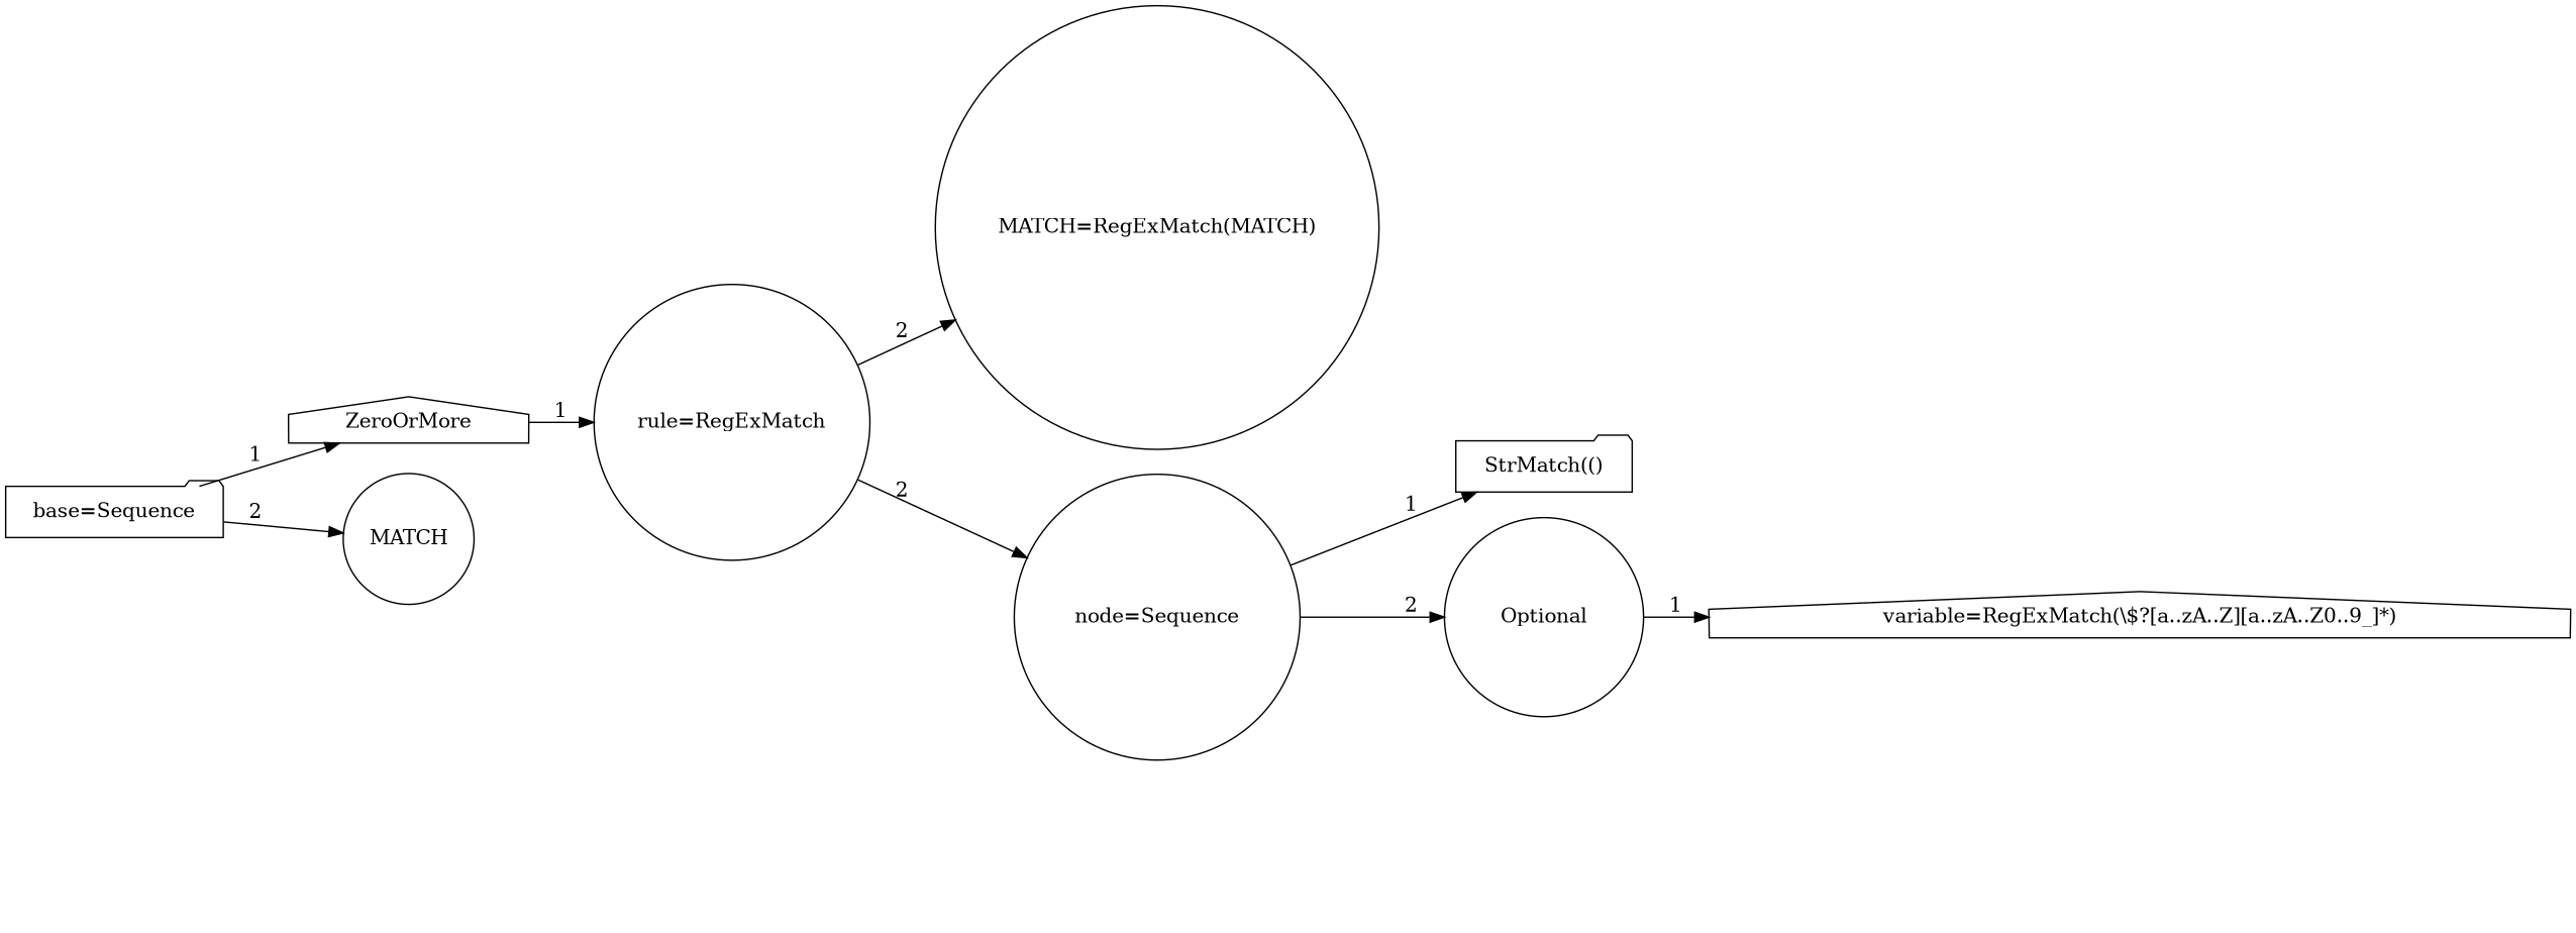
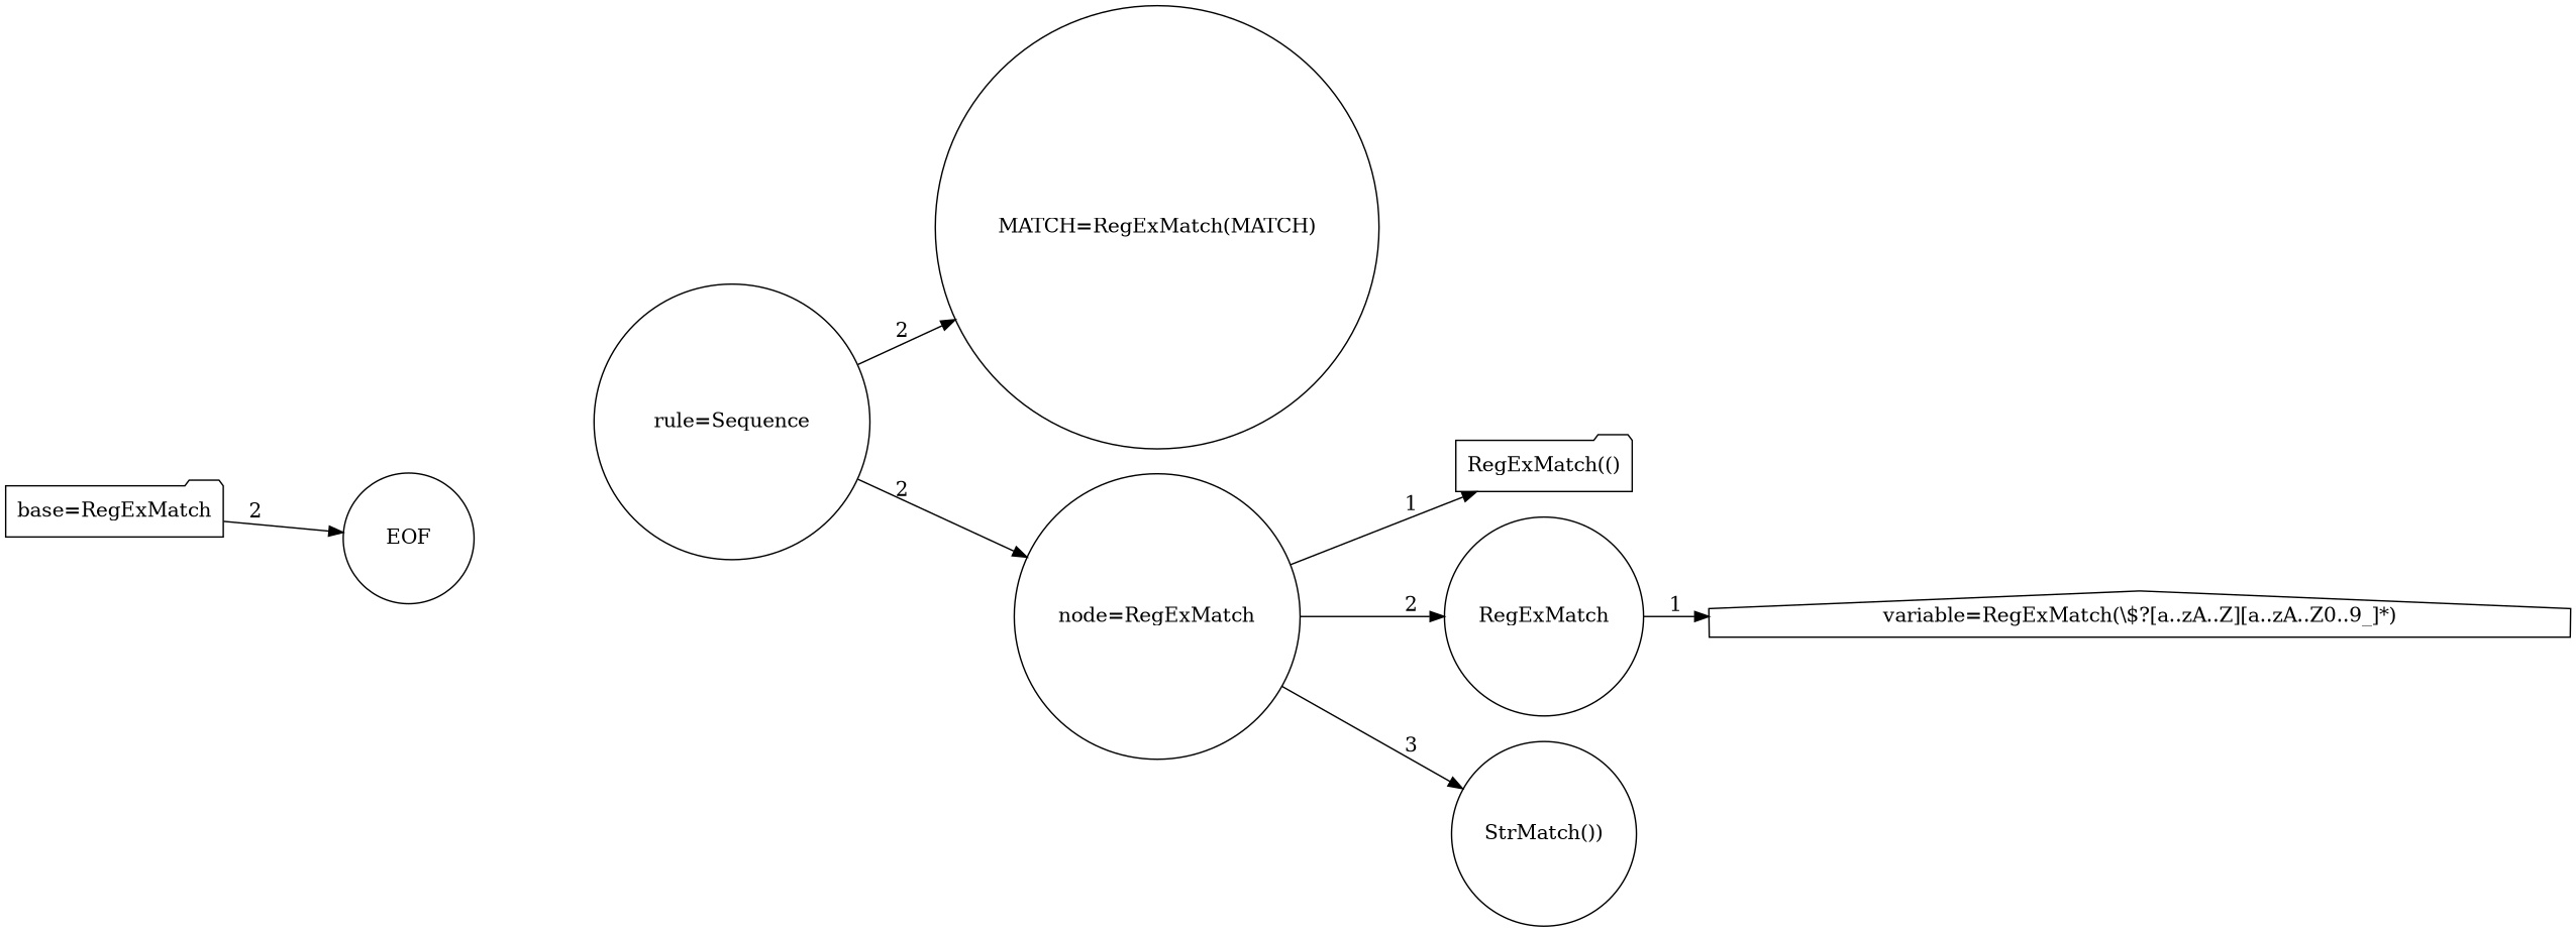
  digraph {
    rankdir=LR
    node [shape=circle]
-   n1 [label="base=Sequence" shape=folder]
-   n2 [label=ZeroOrMore shape=house]
-   n3 [label=MATCH]
-   n4 [label="rule=RegExMatch"]
+   n1 [label="base=RegExMatch" shape=folder]
+   n3 [label=EOF]
+   n4 [label="rule=Sequence"]
    n5 [label="MATCH=RegExMatch(MATCH)"]
-   n6 [label="node=Sequence"]
-   n7 [label="StrMatch(()" shape=folder]
-   n8 [label=Optional]
+   n6 [label="node=RegExMatch"]
+   n7 [label="RegExMatch(()" shape=folder]
+   n8 [label=RegExMatch]
+   n9 [label="StrMatch())"]
    n10 [label="variable=RegExMatch(\\$?[a..zA..Z][a..zA..Z0..9_]*)" shape=house]
-   n1 -> n2 [label=1]
    n1 -> n3 [label=2]
-   n2 -> n4 [label=1]
    n4 -> n5 [label=2]
    n4 -> n6 [label=2]
    n6 -> n7 [label=1]
    n6 -> n8 [label=2]
+   n6 -> n9 [label=3]
    n8 -> n10 [label=1]
  }
